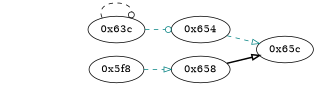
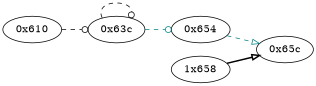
  digraph {
    rankdir=LR
    edge [arrowhead=onormal color=black style=dashed]
-   "0x658" [opcode="[u'mov']"]
+   "0x658" [opcode="[u'mov']" label="1x658"]
    "0x65c" [opcode="[u'ldr', u'add', u'bl', u'mov', u'pop']"]
+   "0x610" [opcode="[u'cmp', u'mov', u'mov', u'sub', u'sub', u'umull', u'mov', u'and', u'lsr', u'rrx', u'mov']"]
    "0x63c" [opcode="[u'add', u'add', u'add', u'cmp', u'sub', u'b']"]
    "0x654" [opcode="[u'b']"]
-   "0x5f8" [opcode="[u'push', u'mov', u'ldr', u'ldrb', u'cmp', u'b']"]
    "0x658" -> "0x65c" [style=bold]
+   "0x610" -> "0x63c" [arrowhead=odot]
    "0x63c" -> "0x63c" [arrowhead=odot]
    "0x63c" -> "0x654" [arrowhead=odot color=teal]
    "0x654" -> "0x65c" [color=teal]
-   "0x5f8" -> "0x658" [color=teal]
  }
